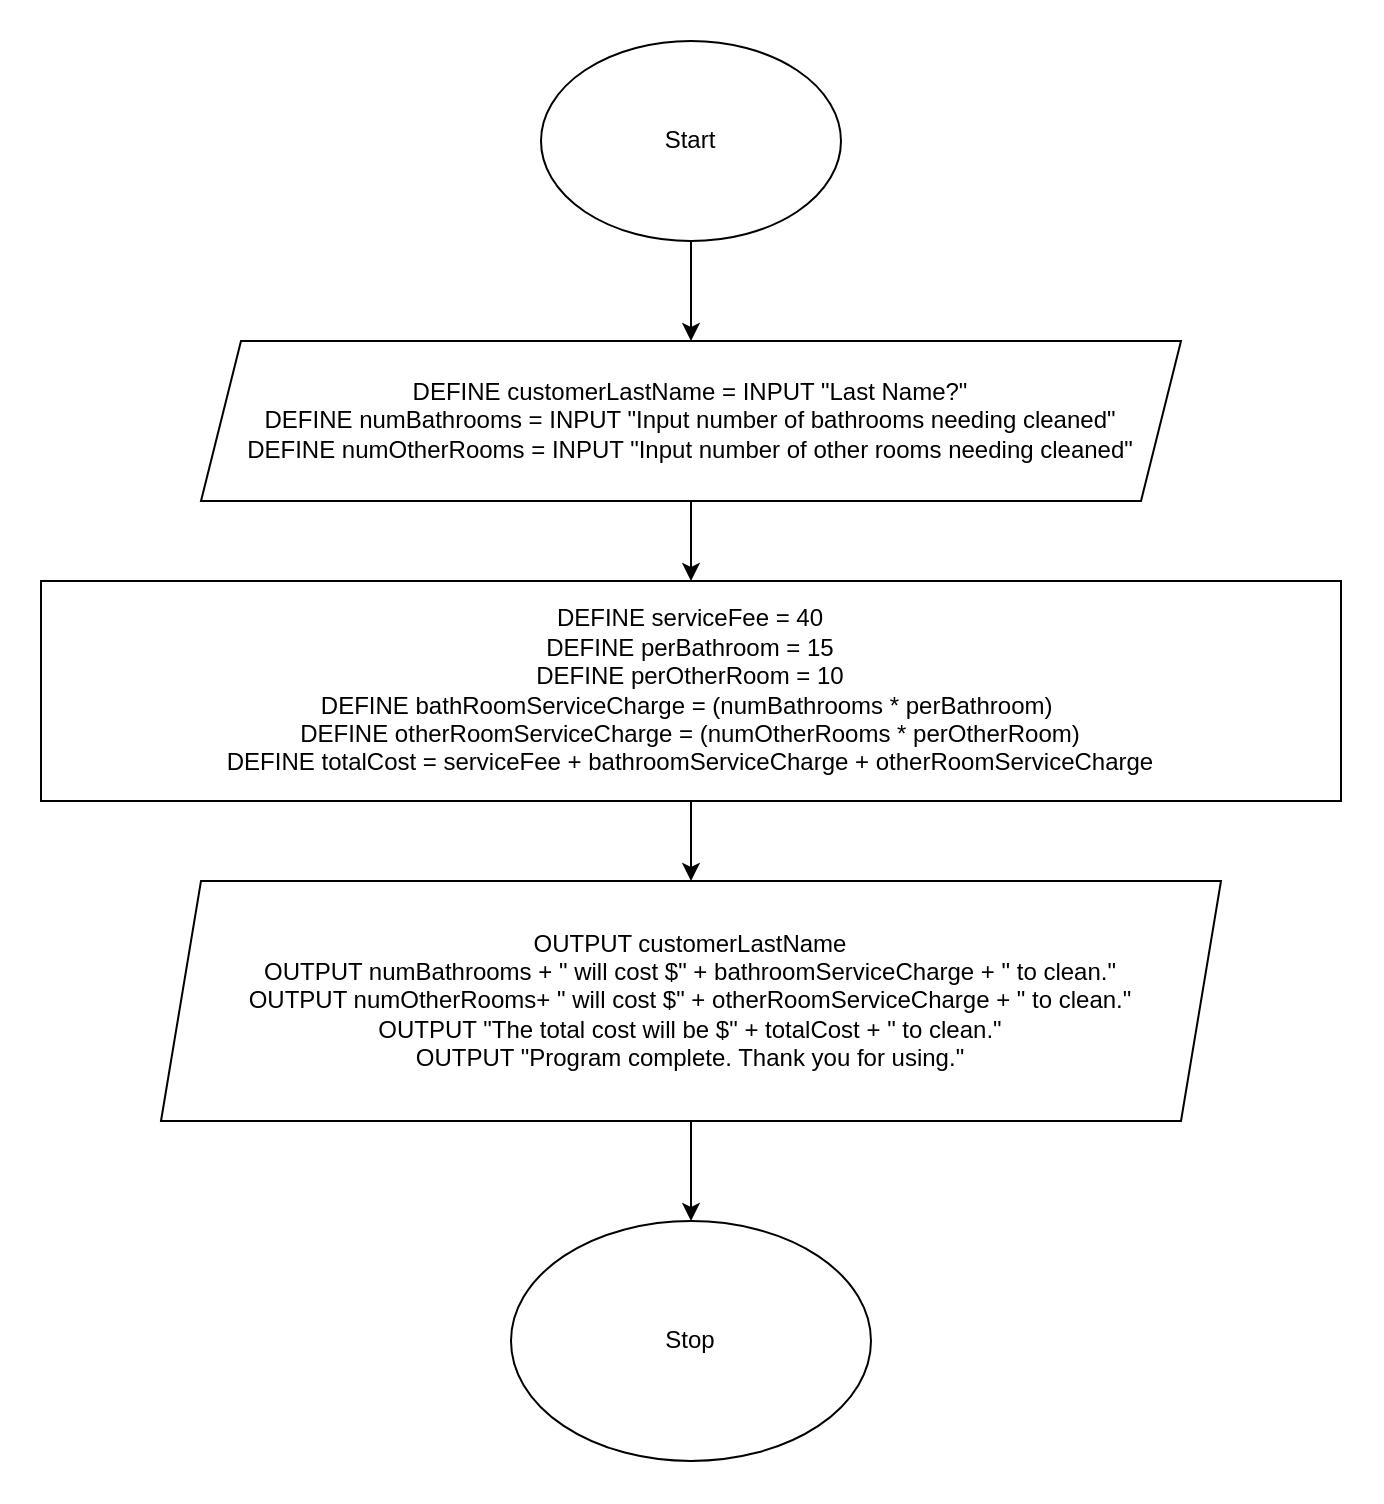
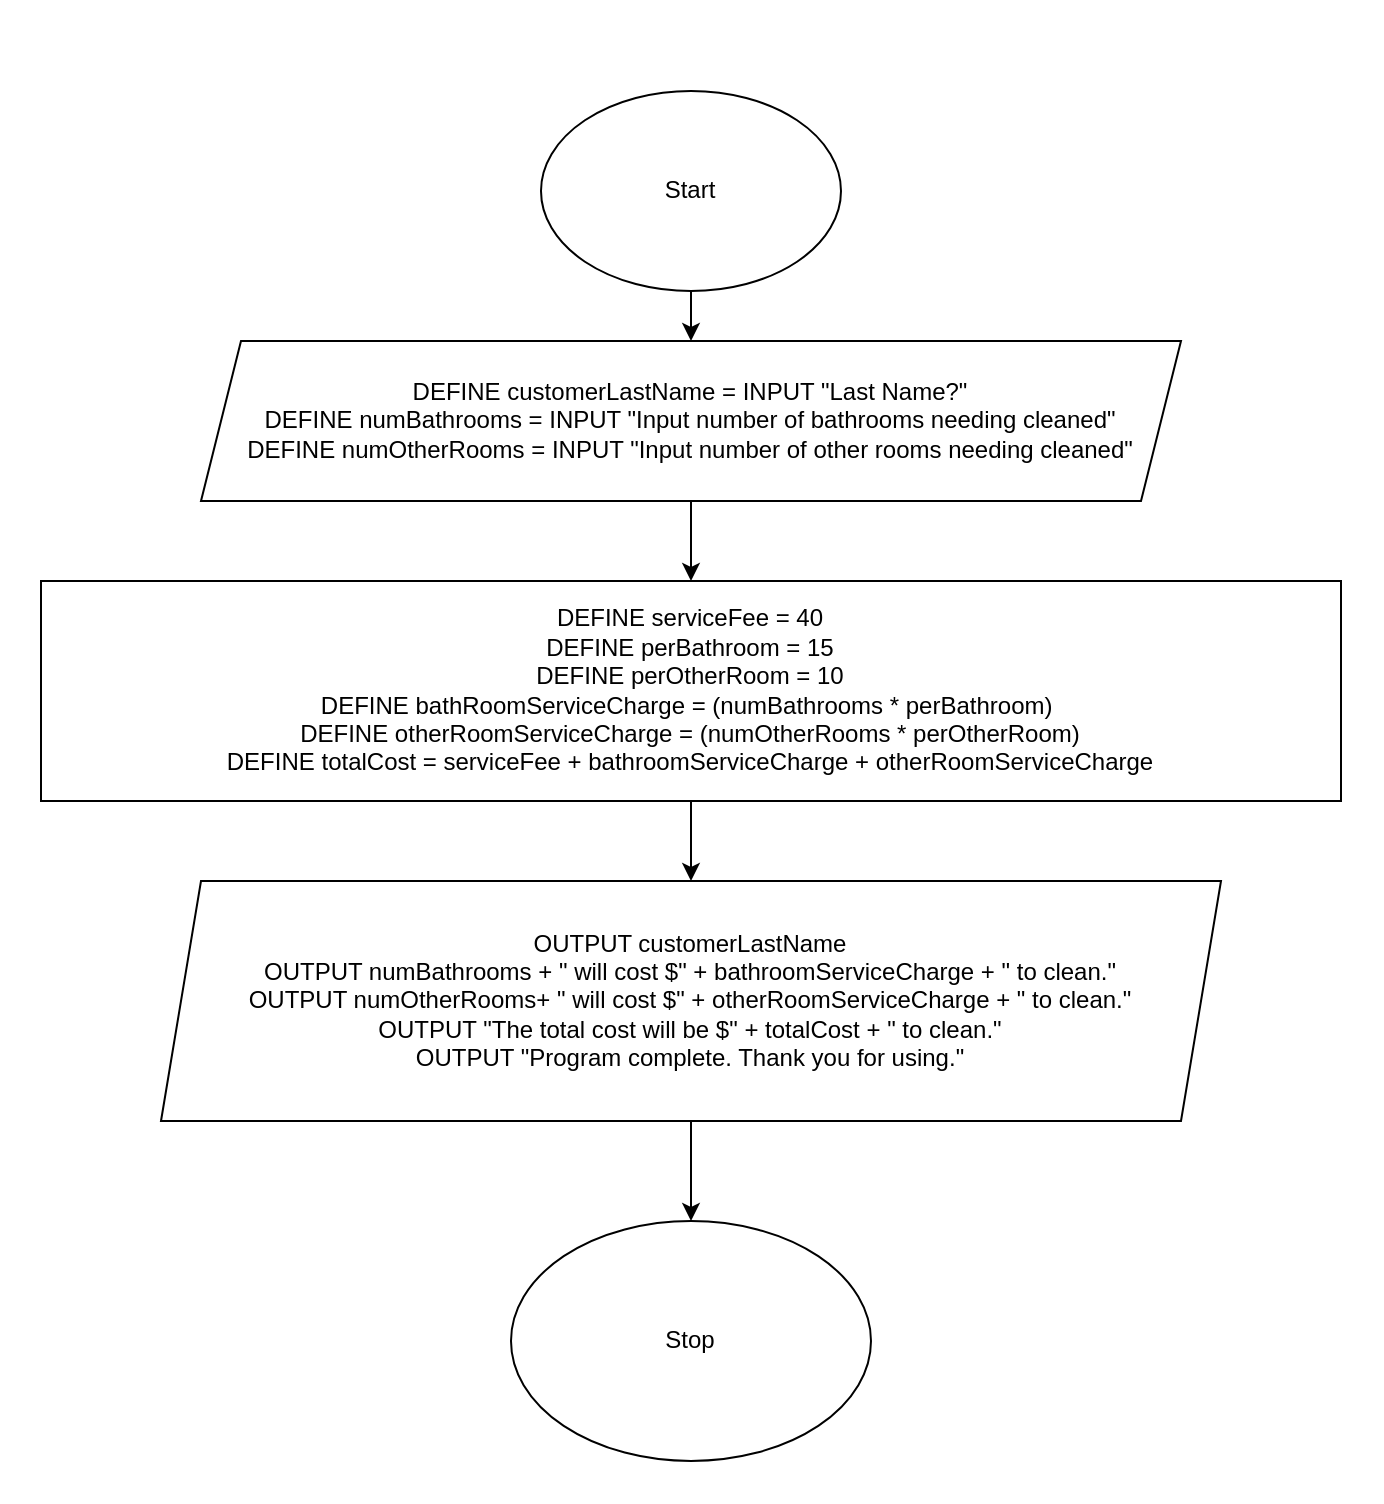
  <mxCell id="0" />
  <mxCell id="1" parent="0" />
- <mxCell id="2" value="Start" style="ellipse;whiteSpace=wrap;html=1;" vertex="1" parent="1"><mxGeometry x="270" y="20" width="150" height="100" as="geometry" /></mxCell>
+ <mxCell id="2" value="Start" style="ellipse;whiteSpace=wrap;html=1;" vertex="1" parent="1"><mxGeometry x="270" y="45" width="150" height="100" as="geometry" /></mxCell>
  <mxCell id="3" value="DEFINE customerLastName = INPUT &quot;Last Name?&quot;&lt;div&gt;DEFINE numBathrooms = INPUT &quot;Input number of bathrooms needing cleaned&quot;&lt;/div&gt;&lt;div&gt;DEFINE numOtherRooms = INPUT &quot;Input number of other rooms needing cleaned&quot;&lt;/div&gt;" style="shape=parallelogram;perimeter=parallelogramPerimeter;whiteSpace=wrap;html=1;fixedSize=1;" vertex="1" parent="1"><mxGeometry x="100" y="170" width="490" height="80" as="geometry" /></mxCell>
  <mxCell id="4" value="" style="edgeStyle=orthogonalEdgeStyle;rounded=0;orthogonalLoop=1;jettySize=auto;html=1;" edge="1" parent="1" source="2" target="3"><mxGeometry relative="1" as="geometry" /></mxCell>
  <mxCell id="5" value="DEFINE serviceFee = 40&lt;div&gt;DEFINE perBathroom = 15&lt;/div&gt;&lt;div&gt;DEFINE perOtherRoom = 10&lt;br&gt;&lt;div&gt;DEFINE bathRoomServiceCharge = (numBathrooms * perBathroom)&amp;nbsp;&lt;/div&gt;&lt;div&gt;DEFINE otherRoomServiceCharge = (numOtherRooms * perOtherRoom)&lt;/div&gt;&lt;/div&gt;&lt;div&gt;DEFINE totalCost = serviceFee + bathroomServiceCharge + otherRoomServiceCharge&lt;/div&gt;" style="rounded=0;whiteSpace=wrap;html=1;" vertex="1" parent="1"><mxGeometry x="20" y="290" width="650" height="110" as="geometry" /></mxCell>
  <mxCell id="6" value="" style="edgeStyle=orthogonalEdgeStyle;rounded=0;orthogonalLoop=1;jettySize=auto;html=1;" edge="1" parent="1" source="3" target="5"><mxGeometry relative="1" as="geometry" /></mxCell>
  <mxCell id="7" value="OUTPUT customerLastName&lt;div&gt;OUTPUT numBathrooms + &quot; will cost $&quot; + bathroomServiceCharge + &quot; to clean.&quot;&lt;/div&gt;&lt;div&gt;OUTPUT numOtherRooms+ &quot; will cost $&quot; + otherRoomServiceCharge + &quot; to clean.&quot;&lt;br&gt;&lt;/div&gt;&lt;div&gt;OUTPUT &quot;The total cost will be $&quot; + totalCost + &quot; to clean.&quot;&lt;br&gt;&lt;/div&gt;&lt;div&gt;OUTPUT &quot;Program complete. Thank you for using.&quot;&lt;/div&gt;" style="shape=parallelogram;perimeter=parallelogramPerimeter;whiteSpace=wrap;html=1;fixedSize=1;" vertex="1" parent="1"><mxGeometry x="80" y="440" width="530" height="120" as="geometry" /></mxCell>
  <mxCell id="8" value="" style="edgeStyle=orthogonalEdgeStyle;rounded=0;orthogonalLoop=1;jettySize=auto;html=1;" edge="1" parent="1" source="5" target="7"><mxGeometry relative="1" as="geometry" /></mxCell>
  <mxCell id="9" value="Stop" style="ellipse;whiteSpace=wrap;html=1;" vertex="1" parent="1"><mxGeometry x="255" y="610" width="180" height="120" as="geometry" /></mxCell>
  <mxCell id="10" value="" style="edgeStyle=orthogonalEdgeStyle;rounded=0;orthogonalLoop=1;jettySize=auto;html=1;" edge="1" parent="1" source="7" target="9"><mxGeometry relative="1" as="geometry" /></mxCell>
